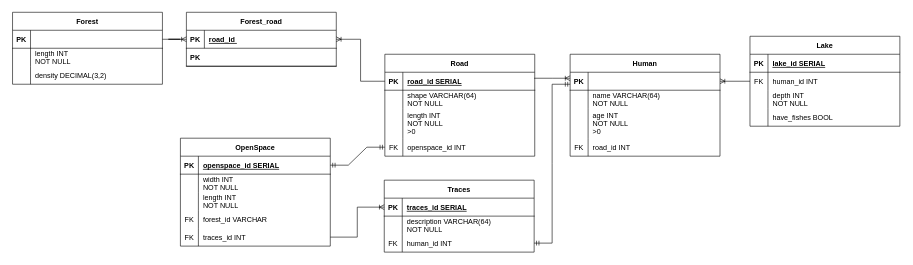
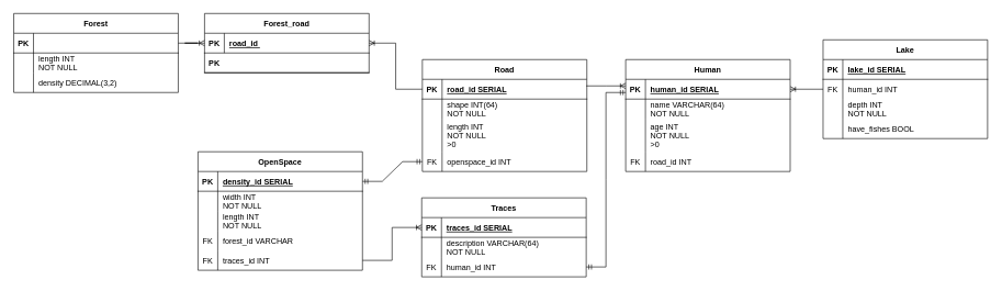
  <mxCell id="0" />
  <mxCell id="1" parent="0" />
  <mxCell id="2" value="Human" style="shape=table;startSize=30;container=1;collapsible=1;childLayout=tableLayout;fixedRows=1;rowLines=0;fontStyle=1;align=center;resizeLast=1;" parent="1" vertex="1"><mxGeometry x="950" y="90" width="250" height="170" as="geometry"><mxRectangle x="440" y="100" width="80" height="30" as="alternateBounds" /></mxGeometry></mxCell>
  <mxCell id="3" value="" style="shape=partialRectangle;collapsible=0;dropTarget=0;pointerEvents=0;fillColor=none;points=[[0,0.5],[1,0.5]];portConstraint=eastwest;top=0;left=0;right=0;bottom=1;" parent="2" vertex="1"><mxGeometry y="30" width="250" height="30" as="geometry" /></mxCell>
  <mxCell id="4" value="PK" style="shape=partialRectangle;overflow=hidden;connectable=0;fillColor=none;top=0;left=0;bottom=0;right=0;fontStyle=1;" parent="3" vertex="1"><mxGeometry width="30" height="30" as="geometry"><mxRectangle width="30" height="30" as="alternateBounds" /></mxGeometry></mxCell>
+ <mxCell id="5" value="human_id SERIAL" style="shape=partialRectangle;overflow=hidden;connectable=0;fillColor=none;top=0;left=0;bottom=0;right=0;align=left;spacingLeft=6;fontStyle=5;" parent="3" vertex="1"><mxGeometry x="30" width="220" height="30" as="geometry"><mxRectangle width="220" height="30" as="alternateBounds" /></mxGeometry></mxCell>
  <mxCell id="6" value="" style="shape=partialRectangle;collapsible=0;dropTarget=0;pointerEvents=0;fillColor=none;points=[[0,0.5],[1,0.5]];portConstraint=eastwest;top=0;left=0;right=0;bottom=0;" parent="2" vertex="1"><mxGeometry y="60" width="250" height="30" as="geometry" /></mxCell>
  <mxCell id="7" value="" style="shape=partialRectangle;overflow=hidden;connectable=0;fillColor=none;top=0;left=0;bottom=0;right=0;" parent="6" vertex="1"><mxGeometry width="30" height="30" as="geometry"><mxRectangle width="30" height="30" as="alternateBounds" /></mxGeometry></mxCell>
  <mxCell id="8" value="name VARCHAR(64)&#10;NOT NULL" style="shape=partialRectangle;overflow=hidden;connectable=0;fillColor=none;top=0;left=0;bottom=0;right=0;align=left;spacingLeft=6;" parent="6" vertex="1"><mxGeometry x="30" width="220" height="30" as="geometry"><mxRectangle width="220" height="30" as="alternateBounds" /></mxGeometry></mxCell>
  <mxCell id="9" style="shape=partialRectangle;collapsible=0;dropTarget=0;pointerEvents=0;fillColor=none;points=[[0,0.5],[1,0.5]];portConstraint=eastwest;top=0;left=0;right=0;bottom=0;" parent="2" vertex="1"><mxGeometry y="90" width="250" height="50" as="geometry" /></mxCell>
  <mxCell id="10" style="shape=partialRectangle;overflow=hidden;connectable=0;fillColor=none;top=0;left=0;bottom=0;right=0;" parent="9" vertex="1"><mxGeometry width="30" height="50" as="geometry"><mxRectangle width="30" height="50" as="alternateBounds" /></mxGeometry></mxCell>
  <mxCell id="11" value="age INT&#10;NOT NULL&#10;&gt;0" style="shape=partialRectangle;overflow=hidden;connectable=0;fillColor=none;top=0;left=0;bottom=0;right=0;align=left;spacingLeft=6;" parent="9" vertex="1"><mxGeometry x="30" width="220" height="50" as="geometry"><mxRectangle width="220" height="50" as="alternateBounds" /></mxGeometry></mxCell>
  <mxCell id="12" style="shape=partialRectangle;collapsible=0;dropTarget=0;pointerEvents=0;fillColor=none;points=[[0,0.5],[1,0.5]];portConstraint=eastwest;top=0;left=0;right=0;bottom=0;" parent="2" vertex="1"><mxGeometry y="140" width="250" height="30" as="geometry" /></mxCell>
  <mxCell id="13" value="FK" style="shape=partialRectangle;overflow=hidden;connectable=0;fillColor=none;top=0;left=0;bottom=0;right=0;" parent="12" vertex="1"><mxGeometry width="30" height="30" as="geometry"><mxRectangle width="30" height="30" as="alternateBounds" /></mxGeometry></mxCell>
  <mxCell id="14" value="road_id INT" style="shape=partialRectangle;overflow=hidden;connectable=0;fillColor=none;top=0;left=0;bottom=0;right=0;align=left;spacingLeft=6;" parent="12" vertex="1"><mxGeometry x="30" width="220" height="30" as="geometry"><mxRectangle width="220" height="30" as="alternateBounds" /></mxGeometry></mxCell>
  <mxCell id="15" value="Forest" style="shape=table;startSize=30;container=1;collapsible=1;childLayout=tableLayout;fixedRows=1;rowLines=0;fontStyle=1;align=center;resizeLast=1;" parent="1" vertex="1"><mxGeometry x="20" y="20" width="250" height="120" as="geometry"><mxRectangle x="440" y="100" width="80" height="30" as="alternateBounds" /></mxGeometry></mxCell>
  <mxCell id="16" value="" style="shape=partialRectangle;collapsible=0;dropTarget=0;pointerEvents=0;fillColor=none;points=[[0,0.5],[1,0.5]];portConstraint=eastwest;top=0;left=0;right=0;bottom=1;" parent="15" vertex="1"><mxGeometry y="30" width="250" height="30" as="geometry" /></mxCell>
  <mxCell id="17" value="PK" style="shape=partialRectangle;overflow=hidden;connectable=0;fillColor=none;top=0;left=0;bottom=0;right=0;fontStyle=1;" parent="16" vertex="1"><mxGeometry width="30" height="30" as="geometry"><mxRectangle width="30" height="30" as="alternateBounds" /></mxGeometry></mxCell>
  <mxCell id="18" value="" style="shape=partialRectangle;collapsible=0;dropTarget=0;pointerEvents=0;fillColor=none;points=[[0,0.5],[1,0.5]];portConstraint=eastwest;top=0;left=0;right=0;bottom=0;" parent="15" vertex="1"><mxGeometry y="60" width="250" height="30" as="geometry" /></mxCell>
  <mxCell id="19" value="" style="shape=partialRectangle;overflow=hidden;connectable=0;fillColor=none;top=0;left=0;bottom=0;right=0;" parent="18" vertex="1"><mxGeometry width="30" height="30" as="geometry"><mxRectangle width="30" height="30" as="alternateBounds" /></mxGeometry></mxCell>
  <mxCell id="20" value="length INT&#10;NOT NULL" style="shape=partialRectangle;overflow=hidden;connectable=0;fillColor=none;top=0;left=0;bottom=0;right=0;align=left;spacingLeft=6;" parent="18" vertex="1"><mxGeometry x="30" width="220" height="30" as="geometry"><mxRectangle width="220" height="30" as="alternateBounds" /></mxGeometry></mxCell>
  <mxCell id="21" value="" style="shape=partialRectangle;collapsible=0;dropTarget=0;pointerEvents=0;fillColor=none;points=[[0,0.5],[1,0.5]];portConstraint=eastwest;top=0;left=0;right=0;bottom=0;" parent="15" vertex="1"><mxGeometry y="90" width="250" height="30" as="geometry" /></mxCell>
  <mxCell id="22" value="" style="shape=partialRectangle;overflow=hidden;connectable=0;fillColor=none;top=0;left=0;bottom=0;right=0;" parent="21" vertex="1"><mxGeometry width="30" height="30" as="geometry"><mxRectangle width="30" height="30" as="alternateBounds" /></mxGeometry></mxCell>
  <mxCell id="23" value="density DECIMAL(3,2)" style="shape=partialRectangle;overflow=hidden;connectable=0;fillColor=none;top=0;left=0;bottom=0;right=0;align=left;spacingLeft=6;" parent="21" vertex="1"><mxGeometry x="30" width="220" height="30" as="geometry"><mxRectangle width="220" height="30" as="alternateBounds" /></mxGeometry></mxCell>
  <mxCell id="24" value="Lake" style="shape=table;startSize=30;container=1;collapsible=1;childLayout=tableLayout;fixedRows=1;rowLines=0;fontStyle=1;align=center;resizeLast=1;" parent="1" vertex="1"><mxGeometry x="1250" y="60" width="250" height="150" as="geometry"><mxRectangle x="440" y="100" width="80" height="30" as="alternateBounds" /></mxGeometry></mxCell>
  <mxCell id="25" value="" style="shape=partialRectangle;collapsible=0;dropTarget=0;pointerEvents=0;fillColor=none;points=[[0,0.5],[1,0.5]];portConstraint=eastwest;top=0;left=0;right=0;bottom=1;" parent="24" vertex="1"><mxGeometry y="30" width="250" height="30" as="geometry" /></mxCell>
  <mxCell id="26" value="PK" style="shape=partialRectangle;overflow=hidden;connectable=0;fillColor=none;top=0;left=0;bottom=0;right=0;fontStyle=1;" parent="25" vertex="1"><mxGeometry width="30" height="30" as="geometry"><mxRectangle width="30" height="30" as="alternateBounds" /></mxGeometry></mxCell>
  <mxCell id="27" value="lake_id SERIAL" style="shape=partialRectangle;overflow=hidden;connectable=0;fillColor=none;top=0;left=0;bottom=0;right=0;align=left;spacingLeft=6;fontStyle=5;" parent="25" vertex="1"><mxGeometry x="30" width="220" height="30" as="geometry"><mxRectangle width="220" height="30" as="alternateBounds" /></mxGeometry></mxCell>
  <mxCell id="28" value="" style="shape=partialRectangle;collapsible=0;dropTarget=0;pointerEvents=0;fillColor=none;points=[[0,0.5],[1,0.5]];portConstraint=eastwest;top=0;left=0;right=0;bottom=0;" parent="24" vertex="1"><mxGeometry y="60" width="250" height="30" as="geometry" /></mxCell>
  <mxCell id="29" value="FK" style="shape=partialRectangle;overflow=hidden;connectable=0;fillColor=none;top=0;left=0;bottom=0;right=0;" parent="28" vertex="1"><mxGeometry width="30" height="30" as="geometry"><mxRectangle width="30" height="30" as="alternateBounds" /></mxGeometry></mxCell>
  <mxCell id="30" value="human_id INT" style="shape=partialRectangle;overflow=hidden;connectable=0;fillColor=none;top=0;left=0;bottom=0;right=0;align=left;spacingLeft=6;" parent="28" vertex="1"><mxGeometry x="30" width="220" height="30" as="geometry"><mxRectangle width="220" height="30" as="alternateBounds" /></mxGeometry></mxCell>
  <mxCell id="31" style="shape=partialRectangle;collapsible=0;dropTarget=0;pointerEvents=0;fillColor=none;points=[[0,0.5],[1,0.5]];portConstraint=eastwest;top=0;left=0;right=0;bottom=0;" parent="24" vertex="1"><mxGeometry y="90" width="250" height="30" as="geometry" /></mxCell>
  <mxCell id="32" style="shape=partialRectangle;overflow=hidden;connectable=0;fillColor=none;top=0;left=0;bottom=0;right=0;" parent="31" vertex="1"><mxGeometry width="30" height="30" as="geometry"><mxRectangle width="30" height="30" as="alternateBounds" /></mxGeometry></mxCell>
  <mxCell id="33" value="depth INT&#10;NOT NULL" style="shape=partialRectangle;overflow=hidden;connectable=0;fillColor=none;top=0;left=0;bottom=0;right=0;align=left;spacingLeft=6;" parent="31" vertex="1"><mxGeometry x="30" width="220" height="30" as="geometry"><mxRectangle width="220" height="30" as="alternateBounds" /></mxGeometry></mxCell>
  <mxCell id="34" style="shape=partialRectangle;collapsible=0;dropTarget=0;pointerEvents=0;fillColor=none;points=[[0,0.5],[1,0.5]];portConstraint=eastwest;top=0;left=0;right=0;bottom=0;" parent="24" vertex="1"><mxGeometry y="120" width="250" height="30" as="geometry" /></mxCell>
  <mxCell id="35" style="shape=partialRectangle;overflow=hidden;connectable=0;fillColor=none;top=0;left=0;bottom=0;right=0;" parent="34" vertex="1"><mxGeometry width="30" height="30" as="geometry"><mxRectangle width="30" height="30" as="alternateBounds" /></mxGeometry></mxCell>
  <mxCell id="36" value="have_fishes BOOL" style="shape=partialRectangle;overflow=hidden;connectable=0;fillColor=none;top=0;left=0;bottom=0;right=0;align=left;spacingLeft=6;" parent="34" vertex="1"><mxGeometry x="30" width="220" height="30" as="geometry"><mxRectangle width="220" height="30" as="alternateBounds" /></mxGeometry></mxCell>
  <mxCell id="37" value="Road" style="shape=table;startSize=30;container=1;collapsible=1;childLayout=tableLayout;fixedRows=1;rowLines=0;fontStyle=1;align=center;resizeLast=1;" parent="1" vertex="1"><mxGeometry x="641" y="90" width="250" height="170" as="geometry"><mxRectangle x="440" y="100" width="80" height="30" as="alternateBounds" /></mxGeometry></mxCell>
  <mxCell id="38" value="" style="shape=partialRectangle;collapsible=0;dropTarget=0;pointerEvents=0;fillColor=none;points=[[0,0.5],[1,0.5]];portConstraint=eastwest;top=0;left=0;right=0;bottom=1;" parent="37" vertex="1"><mxGeometry y="30" width="250" height="30" as="geometry" /></mxCell>
  <mxCell id="39" value="PK" style="shape=partialRectangle;overflow=hidden;connectable=0;fillColor=none;top=0;left=0;bottom=0;right=0;fontStyle=1;" parent="38" vertex="1"><mxGeometry width="30" height="30" as="geometry"><mxRectangle width="30" height="30" as="alternateBounds" /></mxGeometry></mxCell>
  <mxCell id="40" value="road_id SERIAL" style="shape=partialRectangle;overflow=hidden;connectable=0;fillColor=none;top=0;left=0;bottom=0;right=0;align=left;spacingLeft=6;fontStyle=5;" parent="38" vertex="1"><mxGeometry x="30" width="220" height="30" as="geometry"><mxRectangle width="220" height="30" as="alternateBounds" /></mxGeometry></mxCell>
  <mxCell id="41" value="" style="shape=partialRectangle;collapsible=0;dropTarget=0;pointerEvents=0;fillColor=none;points=[[0,0.5],[1,0.5]];portConstraint=eastwest;top=0;left=0;right=0;bottom=0;" parent="37" vertex="1"><mxGeometry y="60" width="250" height="30" as="geometry" /></mxCell>
  <mxCell id="42" value="" style="shape=partialRectangle;overflow=hidden;connectable=0;fillColor=none;top=0;left=0;bottom=0;right=0;" parent="41" vertex="1"><mxGeometry width="30" height="30" as="geometry"><mxRectangle width="30" height="30" as="alternateBounds" /></mxGeometry></mxCell>
- <mxCell id="43" value="shape VARCHAR(64)&#10;NOT NULL" style="shape=partialRectangle;overflow=hidden;connectable=0;fillColor=none;top=0;left=0;bottom=0;right=0;align=left;spacingLeft=6;" parent="41" vertex="1"><mxGeometry x="30" width="220" height="30" as="geometry"><mxRectangle width="220" height="30" as="alternateBounds" /></mxGeometry></mxCell>
+ <mxCell id="43" value="shape INT(64)&#10;NOT NULL" style="shape=partialRectangle;overflow=hidden;connectable=0;fillColor=none;top=0;left=0;bottom=0;right=0;align=left;spacingLeft=6;" parent="41" vertex="1"><mxGeometry x="30" width="220" height="30" as="geometry"><mxRectangle width="220" height="30" as="alternateBounds" /></mxGeometry></mxCell>
  <mxCell id="44" value="" style="shape=partialRectangle;collapsible=0;dropTarget=0;pointerEvents=0;fillColor=none;points=[[0,0.5],[1,0.5]];portConstraint=eastwest;top=0;left=0;right=0;bottom=0;" parent="37" vertex="1"><mxGeometry y="90" width="250" height="50" as="geometry" /></mxCell>
  <mxCell id="45" value="" style="shape=partialRectangle;overflow=hidden;connectable=0;fillColor=none;top=0;left=0;bottom=0;right=0;" parent="44" vertex="1"><mxGeometry width="30" height="50" as="geometry"><mxRectangle width="30" height="50" as="alternateBounds" /></mxGeometry></mxCell>
  <mxCell id="46" value="length INT&#10;NOT NULL&#10;&gt;0" style="shape=partialRectangle;overflow=hidden;connectable=0;fillColor=none;top=0;left=0;bottom=0;right=0;align=left;spacingLeft=6;" parent="44" vertex="1"><mxGeometry x="30" width="220" height="50" as="geometry"><mxRectangle width="220" height="50" as="alternateBounds" /></mxGeometry></mxCell>
  <mxCell id="47" style="shape=partialRectangle;collapsible=0;dropTarget=0;pointerEvents=0;fillColor=none;points=[[0,0.5],[1,0.5]];portConstraint=eastwest;top=0;left=0;right=0;bottom=0;" parent="37" vertex="1"><mxGeometry y="140" width="250" height="30" as="geometry" /></mxCell>
  <mxCell id="48" value="FK" style="shape=partialRectangle;overflow=hidden;connectable=0;fillColor=none;top=0;left=0;bottom=0;right=0;" parent="47" vertex="1"><mxGeometry width="30" height="30" as="geometry"><mxRectangle width="30" height="30" as="alternateBounds" /></mxGeometry></mxCell>
  <mxCell id="49" value="openspace_id INT" style="shape=partialRectangle;overflow=hidden;connectable=0;fillColor=none;top=0;left=0;bottom=0;right=0;align=left;spacingLeft=6;" parent="47" vertex="1"><mxGeometry x="30" width="220" height="30" as="geometry"><mxRectangle width="220" height="30" as="alternateBounds" /></mxGeometry></mxCell>
  <mxCell id="50" value="OpenSpace" style="shape=table;startSize=30;container=1;collapsible=1;childLayout=tableLayout;fixedRows=1;rowLines=0;fontStyle=1;align=center;resizeLast=1;" parent="1" vertex="1"><mxGeometry x="300" y="230" width="250" height="180" as="geometry"><mxRectangle x="440" y="100" width="80" height="30" as="alternateBounds" /></mxGeometry></mxCell>
  <mxCell id="51" value="" style="shape=partialRectangle;collapsible=0;dropTarget=0;pointerEvents=0;fillColor=none;points=[[0,0.5],[1,0.5]];portConstraint=eastwest;top=0;left=0;right=0;bottom=1;" parent="50" vertex="1"><mxGeometry y="30" width="250" height="30" as="geometry" /></mxCell>
  <mxCell id="52" value="PK" style="shape=partialRectangle;overflow=hidden;connectable=0;fillColor=none;top=0;left=0;bottom=0;right=0;fontStyle=1;" parent="51" vertex="1"><mxGeometry width="30" height="30" as="geometry"><mxRectangle width="30" height="30" as="alternateBounds" /></mxGeometry></mxCell>
- <mxCell id="53" value="openspace_id SERIAL" style="shape=partialRectangle;overflow=hidden;connectable=0;fillColor=none;top=0;left=0;bottom=0;right=0;align=left;spacingLeft=6;fontStyle=5;" parent="51" vertex="1"><mxGeometry x="30" width="220" height="30" as="geometry"><mxRectangle width="220" height="30" as="alternateBounds" /></mxGeometry></mxCell>
+ <mxCell id="53" value="density_id SERIAL" style="shape=partialRectangle;overflow=hidden;connectable=0;fillColor=none;top=0;left=0;bottom=0;right=0;align=left;spacingLeft=6;fontStyle=5;" parent="51" vertex="1"><mxGeometry x="30" width="220" height="30" as="geometry"><mxRectangle width="220" height="30" as="alternateBounds" /></mxGeometry></mxCell>
  <mxCell id="54" value="" style="shape=partialRectangle;collapsible=0;dropTarget=0;pointerEvents=0;fillColor=none;points=[[0,0.5],[1,0.5]];portConstraint=eastwest;top=0;left=0;right=0;bottom=0;" parent="50" vertex="1"><mxGeometry y="60" width="250" height="30" as="geometry" /></mxCell>
  <mxCell id="55" value="" style="shape=partialRectangle;overflow=hidden;connectable=0;fillColor=none;top=0;left=0;bottom=0;right=0;" parent="54" vertex="1"><mxGeometry width="30" height="30" as="geometry"><mxRectangle width="30" height="30" as="alternateBounds" /></mxGeometry></mxCell>
  <mxCell id="56" value="width INT&#10;NOT NULL" style="shape=partialRectangle;overflow=hidden;connectable=0;fillColor=none;top=0;left=0;bottom=0;right=0;align=left;spacingLeft=6;" parent="54" vertex="1"><mxGeometry x="30" width="220" height="30" as="geometry"><mxRectangle width="220" height="30" as="alternateBounds" /></mxGeometry></mxCell>
  <mxCell id="57" value="" style="shape=partialRectangle;collapsible=0;dropTarget=0;pointerEvents=0;fillColor=none;points=[[0,0.5],[1,0.5]];portConstraint=eastwest;top=0;left=0;right=0;bottom=0;" parent="50" vertex="1"><mxGeometry y="90" width="250" height="30" as="geometry" /></mxCell>
  <mxCell id="58" value="" style="shape=partialRectangle;overflow=hidden;connectable=0;fillColor=none;top=0;left=0;bottom=0;right=0;" parent="57" vertex="1"><mxGeometry width="30" height="30" as="geometry"><mxRectangle width="30" height="30" as="alternateBounds" /></mxGeometry></mxCell>
  <mxCell id="59" value="length INT&#10;NOT NULL" style="shape=partialRectangle;overflow=hidden;connectable=0;fillColor=none;top=0;left=0;bottom=0;right=0;align=left;spacingLeft=6;" parent="57" vertex="1"><mxGeometry x="30" width="220" height="30" as="geometry"><mxRectangle width="220" height="30" as="alternateBounds" /></mxGeometry></mxCell>
  <mxCell id="60" style="shape=partialRectangle;collapsible=0;dropTarget=0;pointerEvents=0;fillColor=none;points=[[0,0.5],[1,0.5]];portConstraint=eastwest;top=0;left=0;right=0;bottom=0;" parent="50" vertex="1"><mxGeometry y="120" width="250" height="30" as="geometry" /></mxCell>
  <mxCell id="61" value="FK" style="shape=partialRectangle;overflow=hidden;connectable=0;fillColor=none;top=0;left=0;bottom=0;right=0;" parent="60" vertex="1"><mxGeometry width="30" height="30" as="geometry"><mxRectangle width="30" height="30" as="alternateBounds" /></mxGeometry></mxCell>
  <mxCell id="62" value="forest_id VARCHAR" style="shape=partialRectangle;overflow=hidden;connectable=0;fillColor=none;top=0;left=0;bottom=0;right=0;align=left;spacingLeft=6;" parent="60" vertex="1"><mxGeometry x="30" width="220" height="30" as="geometry"><mxRectangle width="220" height="30" as="alternateBounds" /></mxGeometry></mxCell>
  <mxCell id="63" style="shape=partialRectangle;collapsible=0;dropTarget=0;pointerEvents=0;fillColor=none;points=[[0,0.5],[1,0.5]];portConstraint=eastwest;top=0;left=0;right=0;bottom=0;" parent="50" vertex="1"><mxGeometry y="150" width="250" height="30" as="geometry" /></mxCell>
  <mxCell id="64" value="FK" style="shape=partialRectangle;overflow=hidden;connectable=0;fillColor=none;top=0;left=0;bottom=0;right=0;" parent="63" vertex="1"><mxGeometry width="30" height="30" as="geometry"><mxRectangle width="30" height="30" as="alternateBounds" /></mxGeometry></mxCell>
  <mxCell id="65" value="traces_id INT" style="shape=partialRectangle;overflow=hidden;connectable=0;fillColor=none;top=0;left=0;bottom=0;right=0;align=left;spacingLeft=6;" parent="63" vertex="1"><mxGeometry x="30" width="220" height="30" as="geometry"><mxRectangle width="220" height="30" as="alternateBounds" /></mxGeometry></mxCell>
  <mxCell id="66" style="edgeStyle=orthogonalEdgeStyle;rounded=0;orthogonalLoop=1;jettySize=auto;html=1;entryX=1;entryY=0.5;entryDx=0;entryDy=0;startArrow=ERoneToMany;startFill=0;endArrow=none;exitX=0;exitY=0.5;exitDx=0;exitDy=0;" parent="1" source="68" target="63" edge="1"><mxGeometry relative="1" as="geometry" /></mxCell>
  <mxCell id="67" value="Traces" style="shape=table;startSize=30;container=1;collapsible=1;childLayout=tableLayout;fixedRows=1;rowLines=0;fontStyle=1;align=center;resizeLast=1;" parent="1" vertex="1"><mxGeometry x="640" y="300" width="250" height="120" as="geometry"><mxRectangle x="440" y="100" width="80" height="30" as="alternateBounds" /></mxGeometry></mxCell>
  <mxCell id="68" value="" style="shape=partialRectangle;collapsible=0;dropTarget=0;pointerEvents=0;fillColor=none;points=[[0,0.5],[1,0.5]];portConstraint=eastwest;top=0;left=0;right=0;bottom=1;" parent="67" vertex="1"><mxGeometry y="30" width="250" height="30" as="geometry" /></mxCell>
  <mxCell id="69" value="PK" style="shape=partialRectangle;overflow=hidden;connectable=0;fillColor=none;top=0;left=0;bottom=0;right=0;fontStyle=1;" parent="68" vertex="1"><mxGeometry width="30" height="30" as="geometry"><mxRectangle width="30" height="30" as="alternateBounds" /></mxGeometry></mxCell>
  <mxCell id="70" value="traces_id SERIAL" style="shape=partialRectangle;overflow=hidden;connectable=0;fillColor=none;top=0;left=0;bottom=0;right=0;align=left;spacingLeft=6;fontStyle=5;" parent="68" vertex="1"><mxGeometry x="30" width="220" height="30" as="geometry"><mxRectangle width="220" height="30" as="alternateBounds" /></mxGeometry></mxCell>
  <mxCell id="71" value="" style="shape=partialRectangle;collapsible=0;dropTarget=0;pointerEvents=0;fillColor=none;points=[[0,0.5],[1,0.5]];portConstraint=eastwest;top=0;left=0;right=0;bottom=0;" parent="67" vertex="1"><mxGeometry y="60" width="250" height="30" as="geometry" /></mxCell>
  <mxCell id="72" value="" style="shape=partialRectangle;overflow=hidden;connectable=0;fillColor=none;top=0;left=0;bottom=0;right=0;" parent="71" vertex="1"><mxGeometry width="30" height="30" as="geometry"><mxRectangle width="30" height="30" as="alternateBounds" /></mxGeometry></mxCell>
  <mxCell id="73" value="description VARCHAR(64)&#10;NOT NULL" style="shape=partialRectangle;overflow=hidden;connectable=0;fillColor=none;top=0;left=0;bottom=0;right=0;align=left;spacingLeft=6;" parent="71" vertex="1"><mxGeometry x="30" width="220" height="30" as="geometry"><mxRectangle width="220" height="30" as="alternateBounds" /></mxGeometry></mxCell>
  <mxCell id="74" style="shape=partialRectangle;collapsible=0;dropTarget=0;pointerEvents=0;fillColor=none;points=[[0,0.5],[1,0.5]];portConstraint=eastwest;top=0;left=0;right=0;bottom=0;" parent="67" vertex="1"><mxGeometry y="90" width="250" height="30" as="geometry" /></mxCell>
  <mxCell id="75" value="FK" style="shape=partialRectangle;overflow=hidden;connectable=0;fillColor=none;top=0;left=0;bottom=0;right=0;" parent="74" vertex="1"><mxGeometry width="30" height="30" as="geometry"><mxRectangle width="30" height="30" as="alternateBounds" /></mxGeometry></mxCell>
  <mxCell id="76" value="human_id INT" style="shape=partialRectangle;overflow=hidden;connectable=0;fillColor=none;top=0;left=0;bottom=0;right=0;align=left;spacingLeft=6;" parent="74" vertex="1"><mxGeometry x="30" width="220" height="30" as="geometry"><mxRectangle width="220" height="30" as="alternateBounds" /></mxGeometry></mxCell>
  <mxCell id="77" value="" style="edgeStyle=entityRelationEdgeStyle;fontSize=12;html=1;endArrow=ERoneToMany;rounded=0;entryX=0;entryY=0.5;entryDx=0;entryDy=0;exitX=1;exitY=0.5;exitDx=0;exitDy=0;" parent="1" edge="1"><mxGeometry width="100" height="100" relative="1" as="geometry"><mxPoint x="890" y="130" as="sourcePoint" /><mxPoint x="950" y="130" as="targetPoint" /></mxGeometry></mxCell>
  <mxCell id="78" value="" style="edgeStyle=entityRelationEdgeStyle;fontSize=12;html=1;endArrow=ERmandOne;startArrow=ERmandOne;rounded=0;exitX=1;exitY=0.5;exitDx=0;exitDy=0;entryX=0;entryY=0.5;entryDx=0;entryDy=0;" parent="1" source="51" target="47" edge="1"><mxGeometry width="100" height="100" relative="1" as="geometry"><mxPoint x="860" y="410" as="sourcePoint" /><mxPoint x="960" y="310" as="targetPoint" /></mxGeometry></mxCell>
  <mxCell id="79" value="Forest_road" style="shape=table;startSize=30;container=1;collapsible=1;childLayout=tableLayout;fixedRows=1;rowLines=0;fontStyle=1;align=center;resizeLast=1;" parent="1" vertex="1"><mxGeometry x="310" y="20" width="250" height="90" as="geometry"><mxRectangle x="440" y="100" width="80" height="30" as="alternateBounds" /></mxGeometry></mxCell>
  <mxCell id="80" value="" style="shape=partialRectangle;collapsible=0;dropTarget=0;pointerEvents=0;fillColor=none;points=[[0,0.5],[1,0.5]];portConstraint=eastwest;top=0;left=0;right=0;bottom=1;" parent="79" vertex="1"><mxGeometry y="30" width="250" height="30" as="geometry" /></mxCell>
  <mxCell id="81" value="PK" style="shape=partialRectangle;overflow=hidden;connectable=0;fillColor=none;top=0;left=0;bottom=0;right=0;fontStyle=1;" parent="80" vertex="1"><mxGeometry width="30" height="30" as="geometry"><mxRectangle width="30" height="30" as="alternateBounds" /></mxGeometry></mxCell>
  <mxCell id="82" value="road_id " style="shape=partialRectangle;overflow=hidden;connectable=0;fillColor=none;top=0;left=0;bottom=0;right=0;align=left;spacingLeft=6;fontStyle=5;" parent="80" vertex="1"><mxGeometry x="30" width="220" height="30" as="geometry"><mxRectangle width="220" height="30" as="alternateBounds" /></mxGeometry></mxCell>
  <mxCell id="83" style="shape=partialRectangle;collapsible=0;dropTarget=0;pointerEvents=0;fillColor=none;points=[[0,0.5],[1,0.5]];portConstraint=eastwest;top=0;left=0;right=0;bottom=1;" parent="79" vertex="1"><mxGeometry y="60" width="250" height="30" as="geometry" /></mxCell>
  <mxCell id="84" value="PK" style="shape=partialRectangle;overflow=hidden;connectable=0;fillColor=none;top=0;left=0;bottom=0;right=0;fontStyle=1;" parent="83" vertex="1"><mxGeometry width="30" height="30" as="geometry"><mxRectangle width="30" height="30" as="alternateBounds" /></mxGeometry></mxCell>
  <mxCell id="85" value="" style="edgeStyle=entityRelationEdgeStyle;fontSize=12;html=1;endArrow=ERoneToMany;rounded=0;exitX=1;exitY=0.5;exitDx=0;exitDy=0;entryX=0;entryY=0.5;entryDx=0;entryDy=0;" parent="1" source="16" target="80" edge="1"><mxGeometry width="100" height="100" relative="1" as="geometry"><mxPoint x="350" y="100" as="sourcePoint" /><mxPoint x="450" y="0" as="targetPoint" /></mxGeometry></mxCell>
  <mxCell id="86" style="edgeStyle=orthogonalEdgeStyle;rounded=0;orthogonalLoop=1;jettySize=auto;html=1;entryX=0;entryY=0.5;entryDx=0;entryDy=0;startArrow=ERoneToMany;startFill=0;endArrow=none;" parent="1" source="80" target="38" edge="1"><mxGeometry relative="1" as="geometry" /></mxCell>
  <mxCell id="87" style="edgeStyle=orthogonalEdgeStyle;rounded=0;orthogonalLoop=1;jettySize=auto;html=1;entryX=1;entryY=0.5;entryDx=0;entryDy=0;endArrow=ERoneToMany;endFill=0;" parent="1" source="28" target="3" edge="1"><mxGeometry relative="1" as="geometry" /></mxCell>
  <mxCell id="88" value="" style="edgeStyle=entityRelationEdgeStyle;fontSize=12;html=1;endArrow=ERmandOne;startArrow=ERmandOne;rounded=0;exitX=1;exitY=0.5;exitDx=0;exitDy=0;" parent="1" source="74" edge="1"><mxGeometry width="100" height="100" relative="1" as="geometry"><mxPoint x="850" y="240" as="sourcePoint" /><mxPoint x="950" y="140" as="targetPoint" /></mxGeometry></mxCell>
